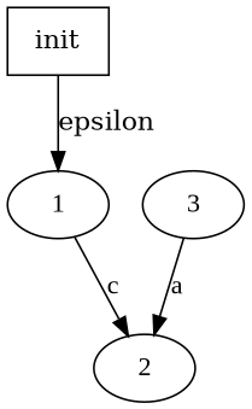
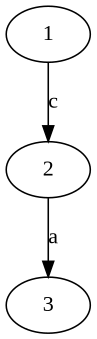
  digraph {
    node [peripheries=1 shape=ellipse fontname=TimesNewRoman]
    edge [fontname=TimesNewRoman]
-   init [shape=plaintext fontname=""]
    n2 [label=1]
    n3 [label=2]
    n4 [label=3]
-   init -> n2 [label=epsilon fontname=""]
    n2 -> n3 [label=c]
-   n4 -> n3 [label=a]
+   n3 -> n4 [label=a]
  }
